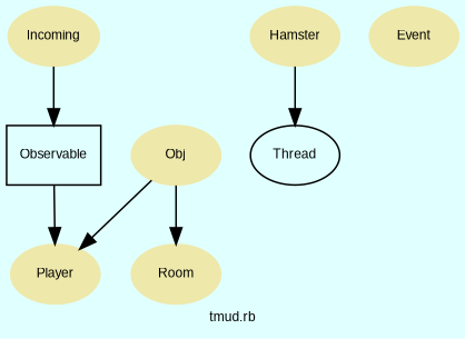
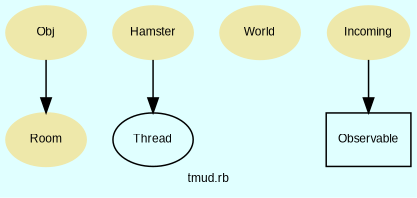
  digraph {
    bgcolor=lightcyan1
    compound=true
    fontname=Arial
    fontsize=8
    label="tmud.rb"
    node [color=palegoldenrod fontcolor=black fontname=Arial fontsize=8 shape=ellipse style=filled]
-   n1 [label=Player]
    n2 [label=Obj]
    n3 [label=Room]
    n4 [label=Hamster]
    n5 [color=black label=Thread fontcolor="" shape="" style=""]
-   n7 [label=Event]
+   n6 [label=World]
    n8 [label=Incoming]
    n9 [color=black label=Observable shape=box fontcolor="" style=""]
-   n2 -> n1
    n2 -> n3
    n4 -> n5
    n8 -> n9
-   n9 -> n1
  }
